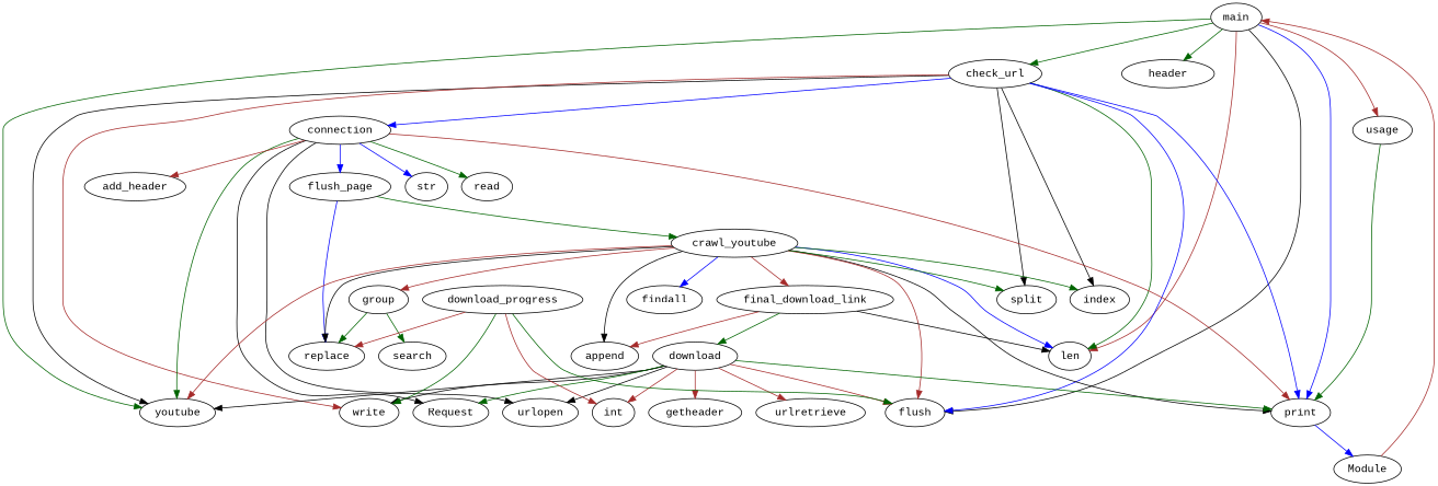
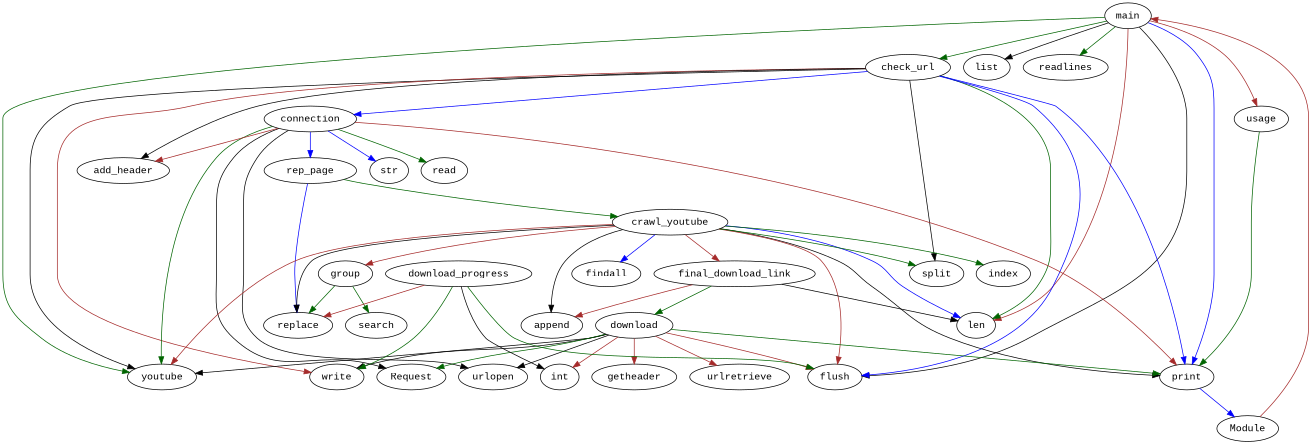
  strict digraph {
    fontname="Liberation Mono"
    node [fontname="Liberation Mono"]
    edge [color=brown fontname="Liberation Mono"]
    main
    len
    usage
-   readlines [label=header]
+   list
+   readlines
    print
    n7 [label=youtube]
    check_url
    flush
    Module
    split
    index
    write
    connection
    Request
    add_header
    urlopen
    str
    read
-   rep_page [label=flush_page]
+   rep_page
    replace
    crawl_youtube
    group
    findall
    append
    final_download_link
    search
    download
    int
    getheader
    urlretrieve
    download_progress
    main -> len
    main -> usage
+   main -> list [color=black]
    main -> readlines [color=darkgreen]
    main -> print [color=blue]
    main -> n7 [color=darkgreen]
    main -> check_url [color=darkgreen]
    main -> flush [color=black]
    usage -> print [color=darkgreen]
    print -> Module [color=blue]
    check_url -> len [color=darkgreen]
    check_url -> print [color=blue]
    check_url -> n7 [color=black]
    check_url -> flush [color=blue]
    check_url -> split [color=black]
-   check_url -> index [color=black]
+   check_url -> add_header [color=black]
    check_url -> write
    check_url -> connection [color=blue]
    Module -> main
    connection -> print
    connection -> n7 [color=darkgreen]
    connection -> Request [color=black]
    connection -> add_header
    connection -> urlopen [color=black]
    connection -> str [color=blue]
    connection -> read [color=darkgreen]
    connection -> rep_page [color=blue]
    rep_page -> replace [color=blue]
    rep_page -> crawl_youtube [color=darkgreen]
    crawl_youtube -> len [color=blue]
    crawl_youtube -> print [color=black]
    crawl_youtube -> n7
    crawl_youtube -> flush
    crawl_youtube -> split [color=darkgreen]
    crawl_youtube -> index [color=darkgreen]
    crawl_youtube -> replace [color=black]
    crawl_youtube -> group
    crawl_youtube -> findall [color=blue]
    crawl_youtube -> append [color=black]
    crawl_youtube -> final_download_link
    group -> replace [color=darkgreen]
    group -> search [color=darkgreen]
    final_download_link -> len [color=black]
    final_download_link -> append
    final_download_link -> download [color=darkgreen]
    download -> print [color=darkgreen]
    download -> n7 [color=black]
    download -> flush
    download -> write [color=black]
    download -> Request [color=darkgreen]
    download -> urlopen [color=black]
    download -> int
    download -> getheader
    download -> urlretrieve
    download_progress -> flush [color=darkgreen]
    download_progress -> write [color=darkgreen]
    download_progress -> replace
-   download_progress -> int
+   download_progress -> int [color=black]
  }
